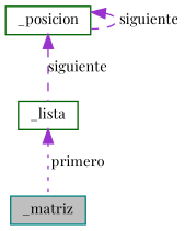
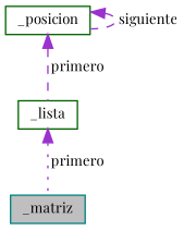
  digraph {
    fontname="Playfair Display"
    node [color=darkgreen fillcolor=white fontname="Playfair Display" fontsize=10 shape=record style=filled]
    edge [color=darkorchid3 dir=back fontname="Playfair Display" fontsize=10 labelfontname=Helvetica labelfontsize=10 style=dashed]
    n1 [color=teal fillcolor=grey75 fontcolor=black height=0.2 label=_matriz width=0.4]
    n2 [height=0.2 label=_lista width=0.4]
    n3 [height=0.2 label=_posicion width=0.4]
    n2 -> n1 [label=" primero" style=dotted]
-   n3 -> n2 [label=" siguiente"]
+   n3 -> n2 [label=" primero"]
    n3 -> n3 [label=" siguiente"]
  }
